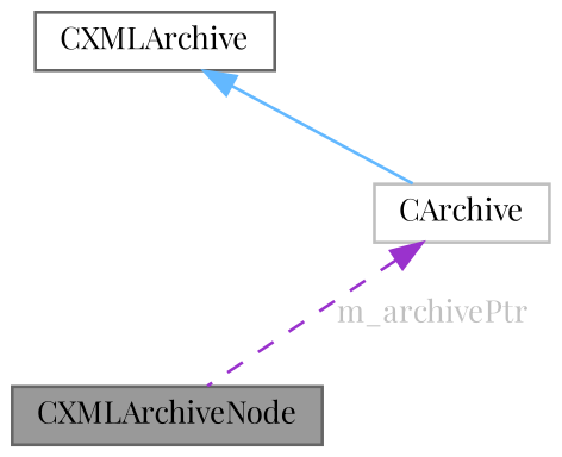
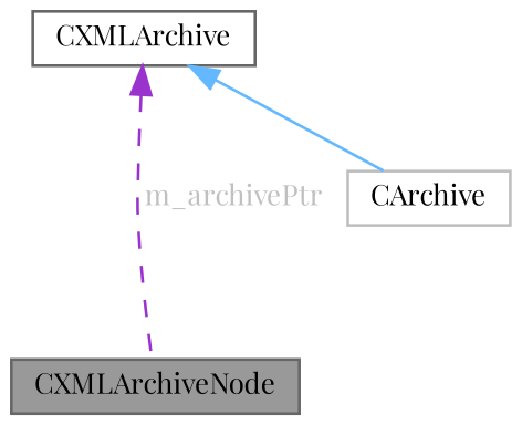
  digraph {
    fontname="Playfair Display"
    node [color=gray40 fillcolor=white fontname="Playfair Display" fontsize=10 shape=box style=filled]
    edge [dir=back fontname="Playfair Display" fontsize=10 labelfontname=Helvetica labelfontsize=10]
    n1 [fillcolor=grey60 fontcolor=black height=0.2 label=CXMLArchiveNode width=0.4]
    n2 [height=0.2 label=CXMLArchive width=0.4]
    n3 [color=grey75 height=0.2 label=CArchive width=0.4]
-   n3 -> n1 [color=darkorchid3 fontcolor=grey label=" m_archivePtr" style=dashed]
+   n2 -> n1 [color=darkorchid3 fontcolor=grey label=" m_archivePtr" style=dashed]
    n2 -> n3 [color=steelblue1 style=solid]
  }
